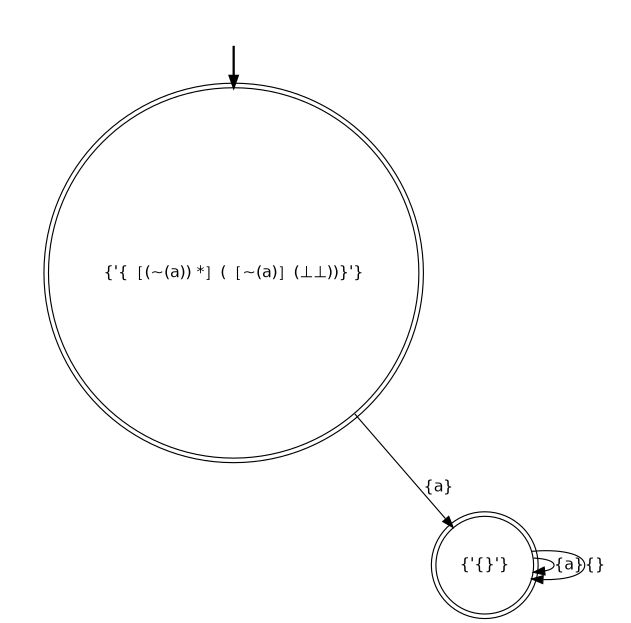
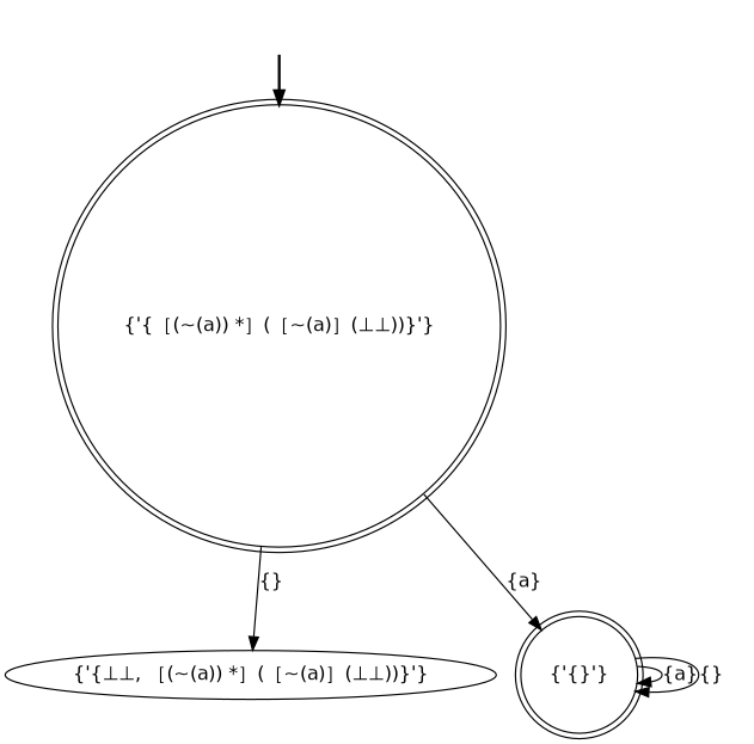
  digraph {
    fontname="DejaVu Sans"
    node [fontname="DejaVu Sans"]
    edge [fontname="DejaVu Sans"]
    fake [style=invisible]
    "{'{［(~(a)) *］(［~(a)］(⊥⊥))}'}" [root=true shape=doublecircle]
+   "{'{⊥⊥, ［(~(a)) *］(［~(a)］(⊥⊥))}'}"
    "{'{}'}" [shape=doublecircle]
    fake -> "{'{［(~(a)) *］(［~(a)］(⊥⊥))}'}" [style=bold]
+   "{'{［(~(a)) *］(［~(a)］(⊥⊥))}'}" -> "{'{⊥⊥, ［(~(a)) *］(［~(a)］(⊥⊥))}'}" [label="{}"]
    "{'{［(~(a)) *］(［~(a)］(⊥⊥))}'}" -> "{'{}'}" [label="{a}"]
    "{'{}'}" -> "{'{}'}" [label="{a}"]
    "{'{}'}" -> "{'{}'}" [label="{}"]
  }
